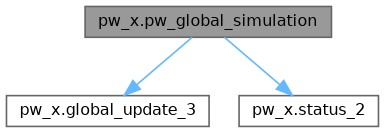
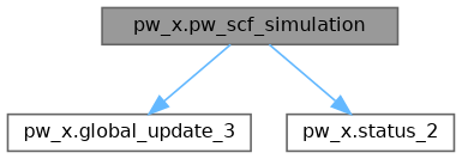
  digraph {
    rankdir=TB
    node [color=grey40 fillcolor=white fontname=Helvetica fontsize=10 shape=box style=filled]
    edge [color=steelblue1 fontname=Helvetica fontsize=10 labelfontname=Helvetica labelfontsize=10 style=solid]
-   n1 [color=gray40 fillcolor=grey60 fontcolor=black height=0.2 label="pw_x.pw_global_simulation" width=0.4]
+   n1 [color=gray40 fillcolor=grey60 fontcolor=black height=0.2 label="pw_x.pw_scf_simulation" width=0.4]
    n2 [height=0.2 label="pw_x.global_update_3" width=0.4]
    n3 [height=0.2 label="pw_x.status_2" width=0.4]
    n1 -> n2
    n1 -> n3
  }
